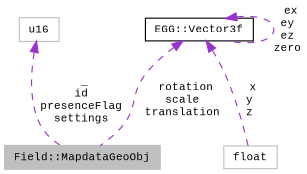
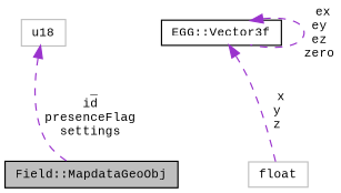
  digraph {
    fontname="Liberation Mono"
    node [color=black fillcolor=white fontname="Liberation Mono" fontsize=10 shape=record style=filled]
    edge [color=darkorchid3 dir=back fontname="Liberation Mono" fontsize=10 labelfontname=FreeMono labelfontsize=10 style=dashed]
-   n1 [color=grey75 fillcolor=grey75 fontcolor=black height=0.2 label="Field::MapdataGeoObj" width=0.4]
-   n2 [color=grey75 height=0.2 label=u16 width=0.4]
+   n1 [fillcolor=grey75 fontcolor=black height=0.2 label="Field::MapdataGeoObj" width=0.4]
+   n2 [color=grey75 height=0.2 label=u18 width=0.4]
    n3 [height=0.2 label="EGG::Vector3f" width=0.4]
    n4 [color=grey75 height=0.2 label=float width=0.4]
    n2 -> n1 [label=" _\nid\npresenceFlag\nsettings"]
-   n3 -> n1 [label=" rotation\nscale\ntranslation"]
    n3 -> n3 [label=" ex\ney\nez\nzero"]
    n3 -> n4 [label=" x\ny\nz"]
  }
